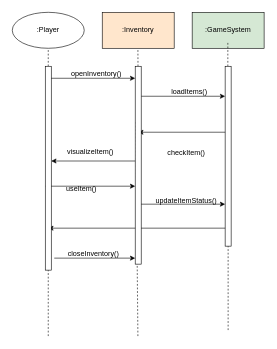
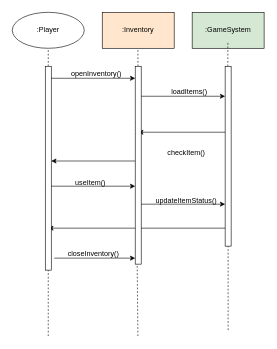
  <mxCell id="0" />
  <mxCell id="1" parent="0" />
  <mxCell id="2" value=":Player" style="ellipse;whiteSpace=wrap;html=1;" parent="1" vertex="1"><mxGeometry x="20" y="20" width="120" height="60" as="geometry" /></mxCell>
  <mxCell id="3" value=":Inventory" style="rounded=0;whiteSpace=wrap;html=1;fillColor=#ffe6cc;" parent="1" vertex="1"><mxGeometry x="170" y="20" width="120" height="60" as="geometry" /></mxCell>
  <mxCell id="4" value=":GameSystem" style="rounded=0;whiteSpace=wrap;html=1;fillColor=#d5e8d4;" parent="1" vertex="1"><mxGeometry x="320" y="20" width="120" height="60" as="geometry" /></mxCell>
  <mxCell id="5" value="" style="endArrow=none;dashed=1;html=1;rounded=0;entryX=0.5;entryY=1;entryDx=0;entryDy=0;" parent="1" source="17" target="2" edge="1"><mxGeometry width="50" height="50" relative="1" as="geometry"><mxPoint x="80" y="560" as="sourcePoint" /><mxPoint x="380" y="190" as="targetPoint" /></mxGeometry></mxCell>
  <mxCell id="6" value="" style="endArrow=none;dashed=1;html=1;rounded=0;entryX=0.5;entryY=1;entryDx=0;entryDy=0;" parent="1" edge="1"><mxGeometry width="50" height="50" relative="1" as="geometry"><mxPoint x="230" y="170" as="sourcePoint" /><mxPoint x="229.5" y="80" as="targetPoint" /></mxGeometry></mxCell>
  <mxCell id="7" value="" style="endArrow=none;dashed=1;html=1;rounded=0;entryX=0.5;entryY=1;entryDx=0;entryDy=0;" parent="1" source="20" edge="1"><mxGeometry width="50" height="50" relative="1" as="geometry"><mxPoint x="379.5" y="550" as="sourcePoint" /><mxPoint x="379.5" y="70" as="targetPoint" /></mxGeometry></mxCell>
  <mxCell id="8" value="" style="endArrow=classic;html=1;rounded=0;" parent="1" edge="1"><mxGeometry width="50" height="50" relative="1" as="geometry"><mxPoint x="80" y="130" as="sourcePoint" /><mxPoint x="225" y="130" as="targetPoint" /></mxGeometry></mxCell>
  <mxCell id="9" value="" style="endArrow=classic;html=1;rounded=0;" parent="1" edge="1" target="20"><mxGeometry width="50" height="50" relative="1" as="geometry"><mxPoint x="235" y="160" as="sourcePoint" /><mxPoint x="535" y="160" as="targetPoint" /></mxGeometry></mxCell>
  <mxCell id="10" value="" style="endArrow=classic;html=1;rounded=0;" parent="1" edge="1"><mxGeometry width="50" height="50" relative="1" as="geometry"><mxPoint x="380" y="220" as="sourcePoint" /><mxPoint x="230" y="220" as="targetPoint" /></mxGeometry></mxCell>
  <mxCell id="11" value="openInventory()" style="text;html=1;align=center;verticalAlign=middle;resizable=0;points=[];autosize=1;strokeColor=none;fillColor=none;" parent="1" vertex="1"><mxGeometry x="105" y="108" width="110" height="30" as="geometry" /></mxCell>
  <mxCell id="12" value="" style="endArrow=none;dashed=1;html=1;rounded=0;entryX=0.5;entryY=1;entryDx=0;entryDy=0;" parent="1" edge="1"><mxGeometry width="50" height="50" relative="1" as="geometry"><mxPoint x="229.5" y="560" as="sourcePoint" /><mxPoint x="226" y="200" as="targetPoint" /></mxGeometry></mxCell>
  <mxCell id="13" value="" style="endArrow=classic;html=1;rounded=0;" parent="1" edge="1" target="18"><mxGeometry width="50" height="50" relative="1" as="geometry"><mxPoint x="75" y="310" as="sourcePoint" /><mxPoint x="375" y="310" as="targetPoint" /></mxGeometry></mxCell>
  <mxCell id="14" value="" style="endArrow=classic;html=1;rounded=0;" parent="1" edge="1" source="27"><mxGeometry width="50" height="50" relative="1" as="geometry"><mxPoint x="235" y="340" as="sourcePoint" /><mxPoint x="385" y="340" as="targetPoint" /></mxGeometry></mxCell>
  <mxCell id="15" value="" style="endArrow=classic;html=1;rounded=0;" parent="1" edge="1"><mxGeometry width="50" height="50" relative="1" as="geometry"><mxPoint x="380" y="380" as="sourcePoint" /><mxPoint x="80" y="380" as="targetPoint" /></mxGeometry></mxCell>
  <mxCell id="16" value="" style="endArrow=none;dashed=1;html=1;rounded=0;entryX=0.5;entryY=1;entryDx=0;entryDy=0;" parent="1" target="17" edge="1"><mxGeometry width="50" height="50" relative="1" as="geometry"><mxPoint x="80" y="560" as="sourcePoint" /><mxPoint x="80" y="80" as="targetPoint" /></mxGeometry></mxCell>
  <mxCell id="17" value="" style="html=1;points=[[0,0,0,0,5],[0,1,0,0,-5],[1,0,0,0,5],[1,1,0,0,-5]];perimeter=orthogonalPerimeter;outlineConnect=0;targetShapes=umlLifeline;portConstraint=eastwest;newEdgeStyle={&quot;curved&quot;:0,&quot;rounded&quot;:0};" parent="1" vertex="1"><mxGeometry x="75" y="110" width="10" height="340" as="geometry" /></mxCell>
  <mxCell id="18" value="" style="html=1;points=[[0,0,0,0,5],[0,1,0,0,-5],[1,0,0,0,5],[1,1,0,0,-5]];perimeter=orthogonalPerimeter;outlineConnect=0;targetShapes=umlLifeline;portConstraint=eastwest;newEdgeStyle={&quot;curved&quot;:0,&quot;rounded&quot;:0};" parent="1" vertex="1"><mxGeometry x="225" y="110" width="10" height="330" as="geometry" /></mxCell>
  <mxCell id="19" value="" style="endArrow=none;dashed=1;html=1;rounded=0;entryX=0.5;entryY=1;entryDx=0;entryDy=0;" parent="1" target="20" edge="1"><mxGeometry width="50" height="50" relative="1" as="geometry"><mxPoint x="380" y="550" as="sourcePoint" /><mxPoint x="379.5" y="70" as="targetPoint" /></mxGeometry></mxCell>
  <mxCell id="20" value="" style="html=1;points=[[0,0,0,0,5],[0,1,0,0,-5],[1,0,0,0,5],[1,1,0,0,-5]];perimeter=orthogonalPerimeter;outlineConnect=0;targetShapes=umlLifeline;portConstraint=eastwest;newEdgeStyle={&quot;curved&quot;:0,&quot;rounded&quot;:0};" parent="1" vertex="1"><mxGeometry x="375" y="110" width="10" height="300" as="geometry" /></mxCell>
- <mxCell id="21" value="useItem()" style="text;html=1;align=center;verticalAlign=middle;resizable=0;points=[];autosize=1;strokeColor=none;fillColor=none;" parent="1" vertex="1"><mxGeometry x="100" y="300" width="70" height="30" as="geometry" /></mxCell>
+ <mxCell id="21" value="useItem()" style="text;html=1;align=center;verticalAlign=middle;resizable=0;points=[];autosize=1;strokeColor=none;fillColor=none;" parent="1" vertex="1"><mxGeometry x="115" y="290" width="70" height="30" as="geometry" /></mxCell>
  <mxCell id="22" value="checkItem()" style="text;html=1;align=center;verticalAlign=middle;resizable=0;points=[];autosize=1;strokeColor=none;fillColor=none;" parent="1" vertex="1"><mxGeometry x="265" y="240" width="90" height="30" as="geometry" /></mxCell>
  <mxCell id="23" value="loadItems()" style="text;html=1;align=center;verticalAlign=middle;resizable=0;points=[];autosize=1;strokeColor=none;fillColor=none;" vertex="1" parent="1"><mxGeometry x="275" y="138" width="80" height="30" as="geometry" /></mxCell>
  <mxCell id="24" value="" style="endArrow=classic;html=1;rounded=0;" edge="1" parent="1"><mxGeometry width="50" height="50" relative="1" as="geometry"><mxPoint x="225" y="268" as="sourcePoint" /><mxPoint x="85" y="268" as="targetPoint" /></mxGeometry></mxCell>
- <mxCell id="25" value="visualizeItem()" style="text;html=1;align=center;verticalAlign=middle;resizable=0;points=[];autosize=1;strokeColor=none;fillColor=none;" vertex="1" parent="1"><mxGeometry x="100" y="238" width="100" height="30" as="geometry" /></mxCell>
  <mxCell id="26" value="" style="endArrow=classic;html=1;rounded=0;" edge="1" parent="1" target="20"><mxGeometry width="50" height="50" relative="1" as="geometry"><mxPoint x="235" y="340" as="sourcePoint" /><mxPoint x="385" y="340" as="targetPoint" /></mxGeometry></mxCell>
  <mxCell id="27" value="updateItemStatus()" style="text;html=1;align=center;verticalAlign=middle;resizable=0;points=[];autosize=1;strokeColor=none;fillColor=none;" parent="1" vertex="1"><mxGeometry x="245" y="320" width="130" height="30" as="geometry" /></mxCell>
  <mxCell id="28" value="" style="endArrow=classic;html=1;rounded=0;" edge="1" parent="1"><mxGeometry width="50" height="50" relative="1" as="geometry"><mxPoint x="90" y="430" as="sourcePoint" /><mxPoint x="225" y="430" as="targetPoint" /></mxGeometry></mxCell>
  <mxCell id="29" value="closeInventory()" style="text;html=1;align=center;verticalAlign=middle;resizable=0;points=[];autosize=1;strokeColor=none;fillColor=none;" vertex="1" parent="1"><mxGeometry x="100" y="408" width="110" height="30" as="geometry" /></mxCell>
